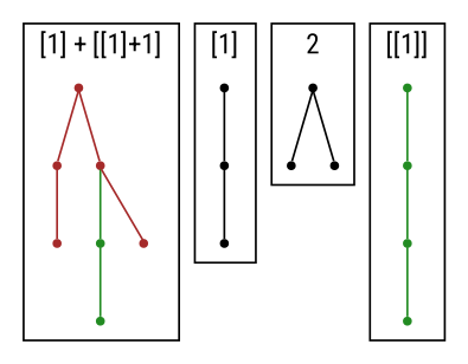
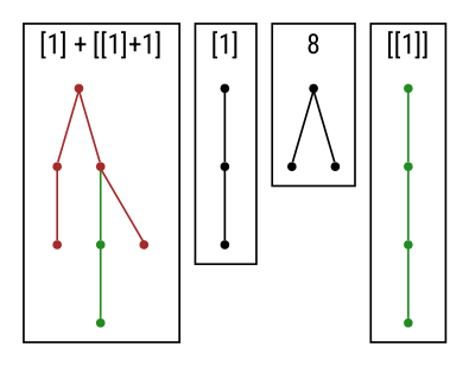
  graph {
    fontname="Roboto Condensed"
    node [shape=point fontname="Roboto Condensed"]
    edge [color=forestgreen fontname="Roboto Condensed"]
    root [color=brown]
    g1 [color=brown]
    m1 [color=brown]
    g2 [color=brown]
    m2 [color=forestgreen]
    s1 [color=brown]
    m3 [color=forestgreen]
    boot
    goot
    fruit
    sig
    big
    tig
    ogg [color=forestgreen]
    bogg [color=forestgreen]
    sogg [color=forestgreen]
    togg [color=forestgreen]
    subgraph cluster_1 {
      label="[1] + [[1]+1]"
      root
      g1
      m1
      g2
      m2
      s1
      m3
    }
    subgraph cluster_2 {
      label="[1]"
      boot
      goot
      fruit
    }
    subgraph cluster_3 {
-     label=2
+     label=8
      sig
      big
      tig
    }
    subgraph cluster_4 {
      label="[[1]]"
      ogg
      bogg
      sogg
      togg
    }
    root -- g1 [color=brown]
    root -- m1 [color=brown]
    g1 -- g2 [color=brown]
    m1 -- m2
    m1 -- s1 [color=brown]
    m2 -- m3
    boot -- goot [color=""]
    goot -- fruit [color=""]
    sig -- big [color=""]
    sig -- tig [color=""]
    ogg -- bogg
    bogg -- sogg
    sogg -- togg
  }
